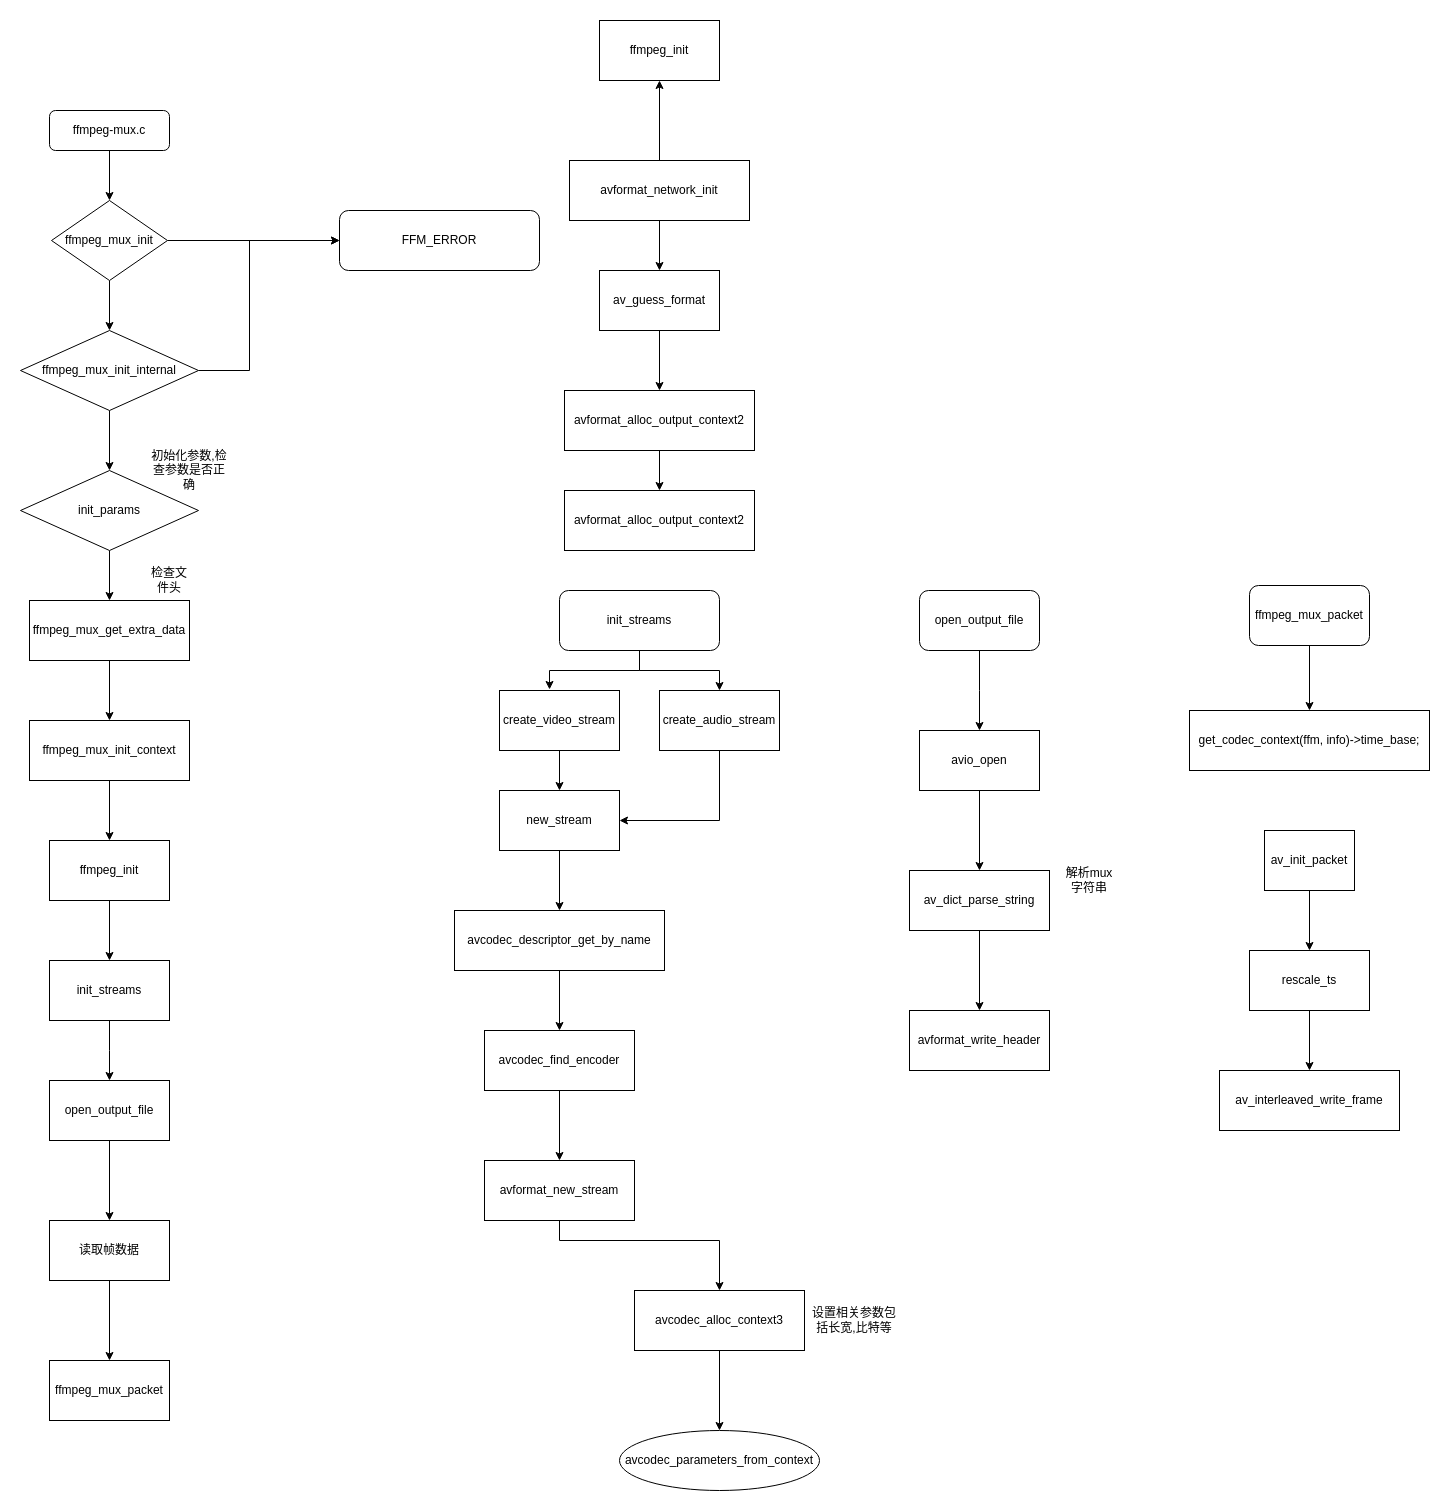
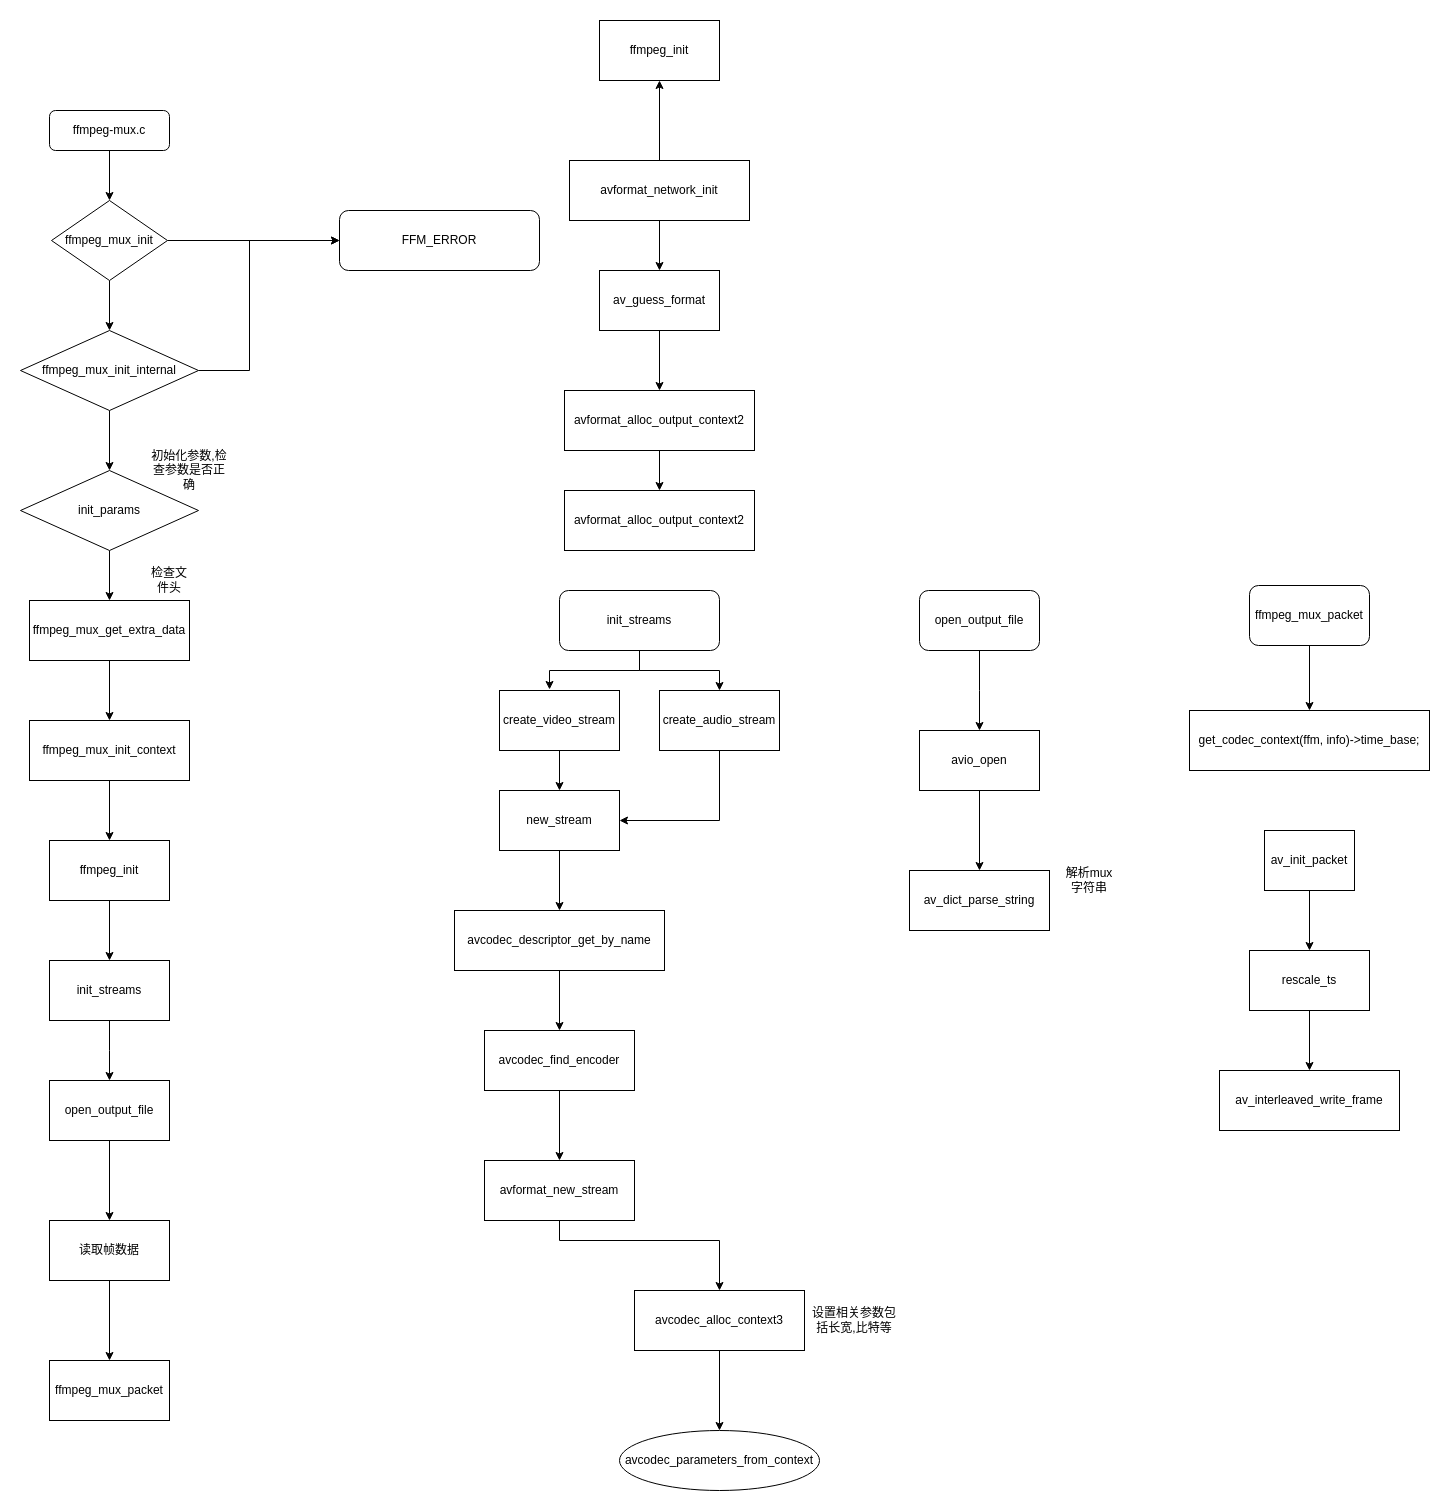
  <mxCell id="0" />
  <mxCell id="1" parent="0" />
  <mxCell id="2" style="edgeStyle=orthogonalEdgeStyle;rounded=0;orthogonalLoop=1;jettySize=auto;html=1;entryX=0.5;entryY=0;entryDx=0;entryDy=0;" edge="1" parent="1" source="3" target="6"><mxGeometry relative="1" as="geometry" /></mxCell>
  <mxCell id="3" value="ffmpeg-mux.c" style="rounded=1;whiteSpace=wrap;html=1;fontSize=12;glass=0;strokeWidth=1;shadow=0;" parent="1" vertex="1"><mxGeometry x="49" y="110" width="120" height="40" as="geometry" /></mxCell>
  <mxCell id="4" value="" style="edgeStyle=orthogonalEdgeStyle;rounded=0;orthogonalLoop=1;jettySize=auto;html=1;" edge="1" parent="1" source="6" target="9"><mxGeometry relative="1" as="geometry" /></mxCell>
  <mxCell id="5" style="edgeStyle=orthogonalEdgeStyle;rounded=0;orthogonalLoop=1;jettySize=auto;html=1;" edge="1" parent="1" source="6" target="10"><mxGeometry relative="1" as="geometry" /></mxCell>
  <mxCell id="6" value="&lt;span&gt;ffmpeg_mux_init&lt;/span&gt;" style="rhombus;whiteSpace=wrap;html=1;" vertex="1" parent="1"><mxGeometry x="51" y="200" width="116" height="80" as="geometry" /></mxCell>
  <mxCell id="7" style="edgeStyle=orthogonalEdgeStyle;rounded=0;orthogonalLoop=1;jettySize=auto;html=1;" edge="1" parent="1" source="9" target="10"><mxGeometry relative="1" as="geometry"><Array as="points"><mxPoint x="249" y="370" /><mxPoint x="249" y="240" /></Array></mxGeometry></mxCell>
  <mxCell id="8" value="" style="edgeStyle=orthogonalEdgeStyle;rounded=0;orthogonalLoop=1;jettySize=auto;html=1;" edge="1" parent="1" source="9" target="12"><mxGeometry relative="1" as="geometry" /></mxCell>
  <mxCell id="9" value="ffmpeg_mux_init_internal" style="rhombus;whiteSpace=wrap;html=1;" vertex="1" parent="1"><mxGeometry x="20" y="330" width="178" height="80" as="geometry" /></mxCell>
  <mxCell id="10" value="FFM_ERROR" style="rounded=1;whiteSpace=wrap;html=1;" vertex="1" parent="1"><mxGeometry x="339" y="210" width="200" height="60" as="geometry" /></mxCell>
  <mxCell id="11" value="" style="edgeStyle=orthogonalEdgeStyle;rounded=0;orthogonalLoop=1;jettySize=auto;html=1;" edge="1" parent="1" source="12" target="15"><mxGeometry relative="1" as="geometry" /></mxCell>
  <mxCell id="12" value="init_params" style="rhombus;whiteSpace=wrap;html=1;" vertex="1" parent="1"><mxGeometry x="20" y="470" width="178" height="80" as="geometry" /></mxCell>
  <mxCell id="13" value="初始化参数,检查参数是否正确" style="text;html=1;strokeColor=none;fillColor=none;align=center;verticalAlign=middle;whiteSpace=wrap;rounded=0;" vertex="1" parent="1"><mxGeometry x="149" y="460" width="80" height="20" as="geometry" /></mxCell>
  <mxCell id="14" value="" style="edgeStyle=orthogonalEdgeStyle;rounded=0;orthogonalLoop=1;jettySize=auto;html=1;" edge="1" parent="1" source="15" target="18"><mxGeometry relative="1" as="geometry" /></mxCell>
  <mxCell id="15" value="ffmpeg_mux_get_extra_data" style="whiteSpace=wrap;html=1;" vertex="1" parent="1"><mxGeometry x="29" y="600" width="160" height="60" as="geometry" /></mxCell>
  <mxCell id="16" value="检查文件头" style="text;html=1;strokeColor=none;fillColor=none;align=center;verticalAlign=middle;whiteSpace=wrap;rounded=0;" vertex="1" parent="1"><mxGeometry x="149" y="570" width="40" height="20" as="geometry" /></mxCell>
  <mxCell id="17" value="" style="edgeStyle=orthogonalEdgeStyle;rounded=0;orthogonalLoop=1;jettySize=auto;html=1;" edge="1" parent="1" source="18" target="30"><mxGeometry relative="1" as="geometry" /></mxCell>
  <mxCell id="18" value="ffmpeg_mux_init_context" style="whiteSpace=wrap;html=1;" vertex="1" parent="1"><mxGeometry x="29" y="720" width="160" height="60" as="geometry" /></mxCell>
  <mxCell id="19" value="" style="edgeStyle=orthogonalEdgeStyle;rounded=0;orthogonalLoop=1;jettySize=auto;html=1;" edge="1" parent="1"><mxGeometry relative="1" as="geometry"><mxPoint x="99" y="910" as="sourcePoint" /></mxGeometry></mxCell>
  <mxCell id="20" style="edgeStyle=orthogonalEdgeStyle;rounded=0;orthogonalLoop=1;jettySize=auto;html=1;entryX=0.5;entryY=0;entryDx=0;entryDy=0;" edge="1" parent="1" source="22" target="24"><mxGeometry relative="1" as="geometry" /></mxCell>
  <mxCell id="21" value="" style="edgeStyle=orthogonalEdgeStyle;rounded=0;orthogonalLoop=1;jettySize=auto;html=1;" edge="1" parent="1" source="22" target="28"><mxGeometry relative="1" as="geometry" /></mxCell>
  <mxCell id="22" value="avformat_network_init" style="whiteSpace=wrap;html=1;" vertex="1" parent="1"><mxGeometry x="569" y="160" width="180" height="60" as="geometry" /></mxCell>
  <mxCell id="23" value="" style="edgeStyle=orthogonalEdgeStyle;rounded=0;orthogonalLoop=1;jettySize=auto;html=1;" edge="1" parent="1" source="24" target="26"><mxGeometry relative="1" as="geometry" /></mxCell>
  <mxCell id="24" value="av_guess_format" style="whiteSpace=wrap;html=1;" vertex="1" parent="1"><mxGeometry x="599" y="270" width="120" height="60" as="geometry" /></mxCell>
  <mxCell id="25" value="" style="edgeStyle=orthogonalEdgeStyle;rounded=0;orthogonalLoop=1;jettySize=auto;html=1;" edge="1" parent="1" source="26" target="27"><mxGeometry relative="1" as="geometry" /></mxCell>
  <mxCell id="26" value="avformat_alloc_output_context2" style="whiteSpace=wrap;html=1;" vertex="1" parent="1"><mxGeometry x="564" y="390" width="190" height="60" as="geometry" /></mxCell>
  <mxCell id="27" value="avformat_alloc_output_context2" style="whiteSpace=wrap;html=1;" vertex="1" parent="1"><mxGeometry x="564" y="490" width="190" height="60" as="geometry" /></mxCell>
  <mxCell id="28" value="ffmpeg_init" style="whiteSpace=wrap;html=1;" vertex="1" parent="1"><mxGeometry x="599" y="20" width="120" height="60" as="geometry" /></mxCell>
  <mxCell id="29" value="" style="edgeStyle=orthogonalEdgeStyle;rounded=0;orthogonalLoop=1;jettySize=auto;html=1;" edge="1" parent="1" source="30" target="32"><mxGeometry relative="1" as="geometry" /></mxCell>
  <mxCell id="30" value="ffmpeg_init" style="whiteSpace=wrap;html=1;" vertex="1" parent="1"><mxGeometry x="49" y="840" width="120" height="60" as="geometry" /></mxCell>
  <mxCell id="31" style="edgeStyle=orthogonalEdgeStyle;rounded=0;orthogonalLoop=1;jettySize=auto;html=1;" edge="1" parent="1" source="32"><mxGeometry relative="1" as="geometry"><mxPoint x="109" y="1080" as="targetPoint" /></mxGeometry></mxCell>
  <mxCell id="32" value="init_streams" style="whiteSpace=wrap;html=1;" vertex="1" parent="1"><mxGeometry x="49" y="960" width="120" height="60" as="geometry" /></mxCell>
  <mxCell id="33" style="edgeStyle=orthogonalEdgeStyle;rounded=0;orthogonalLoop=1;jettySize=auto;html=1;entryX=0.417;entryY=-0.017;entryDx=0;entryDy=0;entryPerimeter=0;" edge="1" parent="1" source="35" target="37"><mxGeometry relative="1" as="geometry" /></mxCell>
  <mxCell id="34" style="edgeStyle=orthogonalEdgeStyle;rounded=0;orthogonalLoop=1;jettySize=auto;html=1;" edge="1" parent="1" source="35" target="39"><mxGeometry relative="1" as="geometry" /></mxCell>
  <mxCell id="35" value="init_streams" style="rounded=1;whiteSpace=wrap;html=1;" vertex="1" parent="1"><mxGeometry x="559" y="590" width="160" height="60" as="geometry" /></mxCell>
  <mxCell id="36" value="" style="edgeStyle=orthogonalEdgeStyle;rounded=0;orthogonalLoop=1;jettySize=auto;html=1;" edge="1" parent="1" source="37" target="41"><mxGeometry relative="1" as="geometry" /></mxCell>
  <mxCell id="37" value="create_video_stream" style="rounded=0;whiteSpace=wrap;html=1;" vertex="1" parent="1"><mxGeometry x="499" y="690" width="120" height="60" as="geometry" /></mxCell>
  <mxCell id="38" style="edgeStyle=orthogonalEdgeStyle;rounded=0;orthogonalLoop=1;jettySize=auto;html=1;entryX=1;entryY=0.5;entryDx=0;entryDy=0;" edge="1" parent="1" source="39" target="41"><mxGeometry relative="1" as="geometry"><Array as="points"><mxPoint x="719" y="820" /></Array></mxGeometry></mxCell>
  <mxCell id="39" value="create_audio_stream" style="rounded=0;whiteSpace=wrap;html=1;" vertex="1" parent="1"><mxGeometry x="659" y="690" width="120" height="60" as="geometry" /></mxCell>
  <mxCell id="40" value="" style="edgeStyle=orthogonalEdgeStyle;rounded=0;orthogonalLoop=1;jettySize=auto;html=1;" edge="1" parent="1" source="41" target="43"><mxGeometry relative="1" as="geometry" /></mxCell>
  <mxCell id="41" value="new_stream" style="whiteSpace=wrap;html=1;rounded=0;" vertex="1" parent="1"><mxGeometry x="499" y="790" width="120" height="60" as="geometry" /></mxCell>
  <mxCell id="42" value="" style="edgeStyle=orthogonalEdgeStyle;rounded=0;orthogonalLoop=1;jettySize=auto;html=1;" edge="1" parent="1" source="43" target="45"><mxGeometry relative="1" as="geometry" /></mxCell>
  <mxCell id="43" value="avcodec_descriptor_get_by_name" style="whiteSpace=wrap;html=1;rounded=0;" vertex="1" parent="1"><mxGeometry x="454" y="910" width="210" height="60" as="geometry" /></mxCell>
  <mxCell id="44" value="" style="edgeStyle=orthogonalEdgeStyle;rounded=0;orthogonalLoop=1;jettySize=auto;html=1;" edge="1" parent="1" source="45" target="47"><mxGeometry relative="1" as="geometry" /></mxCell>
  <mxCell id="45" value="avcodec_find_encoder" style="whiteSpace=wrap;html=1;rounded=0;" vertex="1" parent="1"><mxGeometry x="484" y="1030" width="150" height="60" as="geometry" /></mxCell>
  <mxCell id="46" value="" style="edgeStyle=orthogonalEdgeStyle;rounded=0;orthogonalLoop=1;jettySize=auto;html=1;" edge="1" parent="1" source="47"><mxGeometry relative="1" as="geometry"><mxPoint x="719" y="1290" as="targetPoint" /><Array as="points"><mxPoint x="559" y="1240" /><mxPoint x="719" y="1240" /></Array></mxGeometry></mxCell>
  <mxCell id="47" value="avformat_new_stream" style="whiteSpace=wrap;html=1;rounded=0;" vertex="1" parent="1"><mxGeometry x="484" y="1160" width="150" height="60" as="geometry" /></mxCell>
  <mxCell id="48" value="" style="edgeStyle=orthogonalEdgeStyle;rounded=0;orthogonalLoop=1;jettySize=auto;html=1;" edge="1" parent="1" source="49" target="51"><mxGeometry relative="1" as="geometry" /></mxCell>
  <mxCell id="49" value="avcodec_alloc_context3" style="rounded=0;whiteSpace=wrap;html=1;" vertex="1" parent="1"><mxGeometry x="634" y="1290" width="170" height="60" as="geometry" /></mxCell>
  <mxCell id="50" value="设置相关参数包括长宽,比特等" style="text;html=1;strokeColor=none;fillColor=none;align=center;verticalAlign=middle;whiteSpace=wrap;rounded=0;" vertex="1" parent="1"><mxGeometry x="809" y="1310" width="90" height="20" as="geometry" /></mxCell>
  <mxCell id="51" value="avcodec_parameters_from_context" style="ellipse;whiteSpace=wrap;html=1;" vertex="1" parent="1"><mxGeometry x="619" y="1430" width="200" height="60" as="geometry" /></mxCell>
  <mxCell id="52" value="" style="edgeStyle=orthogonalEdgeStyle;rounded=0;orthogonalLoop=1;jettySize=auto;html=1;" edge="1" parent="1" source="53" target="63"><mxGeometry relative="1" as="geometry" /></mxCell>
  <mxCell id="53" value="open_output_file" style="rounded=0;whiteSpace=wrap;html=1;" vertex="1" parent="1"><mxGeometry x="49" y="1080" width="120" height="60" as="geometry" /></mxCell>
  <mxCell id="54" value="" style="edgeStyle=orthogonalEdgeStyle;rounded=0;orthogonalLoop=1;jettySize=auto;html=1;" edge="1" parent="1" source="55"><mxGeometry relative="1" as="geometry"><mxPoint x="979" y="730" as="targetPoint" /></mxGeometry></mxCell>
  <mxCell id="55" value="open_output_file" style="rounded=1;whiteSpace=wrap;html=1;" vertex="1" parent="1"><mxGeometry x="919" y="590" width="120" height="60" as="geometry" /></mxCell>
  <mxCell id="56" value="" style="edgeStyle=orthogonalEdgeStyle;rounded=0;orthogonalLoop=1;jettySize=auto;html=1;" edge="1" parent="1" source="57" target="59"><mxGeometry relative="1" as="geometry" /></mxCell>
  <mxCell id="57" value="avio_open" style="rounded=0;whiteSpace=wrap;html=1;" vertex="1" parent="1"><mxGeometry x="919" y="730" width="120" height="60" as="geometry" /></mxCell>
- <mxCell id="58" value="" style="edgeStyle=orthogonalEdgeStyle;rounded=0;orthogonalLoop=1;jettySize=auto;html=1;" edge="1" parent="1" source="59" target="61"><mxGeometry relative="1" as="geometry" /></mxCell>
  <mxCell id="59" value="av_dict_parse_string" style="rounded=0;whiteSpace=wrap;html=1;direction=west;" vertex="1" parent="1"><mxGeometry x="909" y="870" width="140" height="60" as="geometry" /></mxCell>
  <mxCell id="60" value="解析mux字符串" style="text;html=1;strokeColor=none;fillColor=none;align=center;verticalAlign=middle;whiteSpace=wrap;rounded=0;" vertex="1" parent="1"><mxGeometry x="1059" y="870" width="60" height="20" as="geometry" /></mxCell>
- <mxCell id="61" value="avformat_write_header" style="rounded=0;whiteSpace=wrap;html=1;direction=west;" vertex="1" parent="1"><mxGeometry x="909" y="1010" width="140" height="60" as="geometry" /></mxCell>
  <mxCell id="62" value="" style="edgeStyle=orthogonalEdgeStyle;rounded=0;orthogonalLoop=1;jettySize=auto;html=1;" edge="1" parent="1" source="63" target="64"><mxGeometry relative="1" as="geometry" /></mxCell>
  <mxCell id="63" value="读取帧数据" style="rounded=0;whiteSpace=wrap;html=1;" vertex="1" parent="1"><mxGeometry x="49" y="1220" width="120" height="60" as="geometry" /></mxCell>
  <mxCell id="64" value="ffmpeg_mux_packet" style="rounded=0;whiteSpace=wrap;html=1;" vertex="1" parent="1"><mxGeometry x="49" y="1360" width="120" height="60" as="geometry" /></mxCell>
  <mxCell id="65" style="edgeStyle=orthogonalEdgeStyle;rounded=0;orthogonalLoop=1;jettySize=auto;html=1;entryX=0.5;entryY=0;entryDx=0;entryDy=0;" edge="1" parent="1" source="66" target="67"><mxGeometry relative="1" as="geometry" /></mxCell>
  <mxCell id="66" value="&lt;span&gt;ffmpeg_mux_packet&lt;/span&gt;" style="rounded=1;whiteSpace=wrap;html=1;" vertex="1" parent="1"><mxGeometry x="1249" y="585" width="120" height="60" as="geometry" /></mxCell>
  <mxCell id="67" value="get_codec_context(ffm, info)-&amp;gt;time_base;" style="rounded=0;whiteSpace=wrap;html=1;" vertex="1" parent="1"><mxGeometry x="1189" y="710" width="240" height="60" as="geometry" /></mxCell>
  <mxCell id="68" value="" style="edgeStyle=orthogonalEdgeStyle;rounded=0;orthogonalLoop=1;jettySize=auto;html=1;" edge="1" parent="1" source="69" target="71"><mxGeometry relative="1" as="geometry" /></mxCell>
  <mxCell id="69" value="av_init_packet" style="rounded=0;whiteSpace=wrap;html=1;" vertex="1" parent="1"><mxGeometry x="1264" y="830" width="90" height="60" as="geometry" /></mxCell>
  <mxCell id="70" value="" style="edgeStyle=orthogonalEdgeStyle;rounded=0;orthogonalLoop=1;jettySize=auto;html=1;" edge="1" parent="1" source="71" target="72"><mxGeometry relative="1" as="geometry" /></mxCell>
  <mxCell id="71" value="rescale_ts" style="whiteSpace=wrap;html=1;rounded=0;" vertex="1" parent="1"><mxGeometry x="1249" y="950" width="120" height="60" as="geometry" /></mxCell>
  <mxCell id="72" value="av_interleaved_write_frame" style="whiteSpace=wrap;html=1;rounded=0;" vertex="1" parent="1"><mxGeometry x="1219" y="1070" width="180" height="60" as="geometry" /></mxCell>
